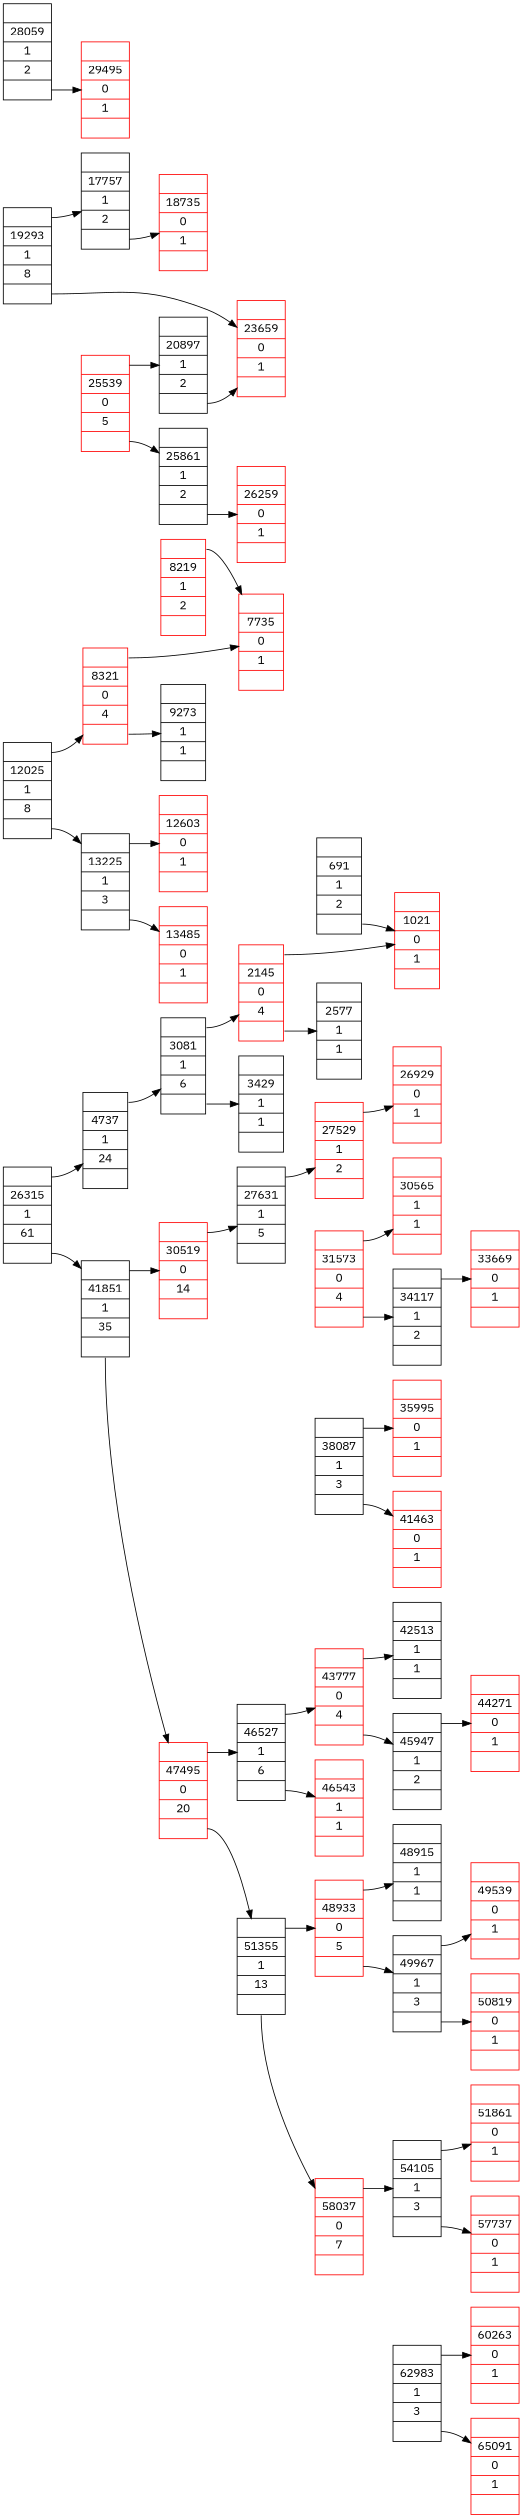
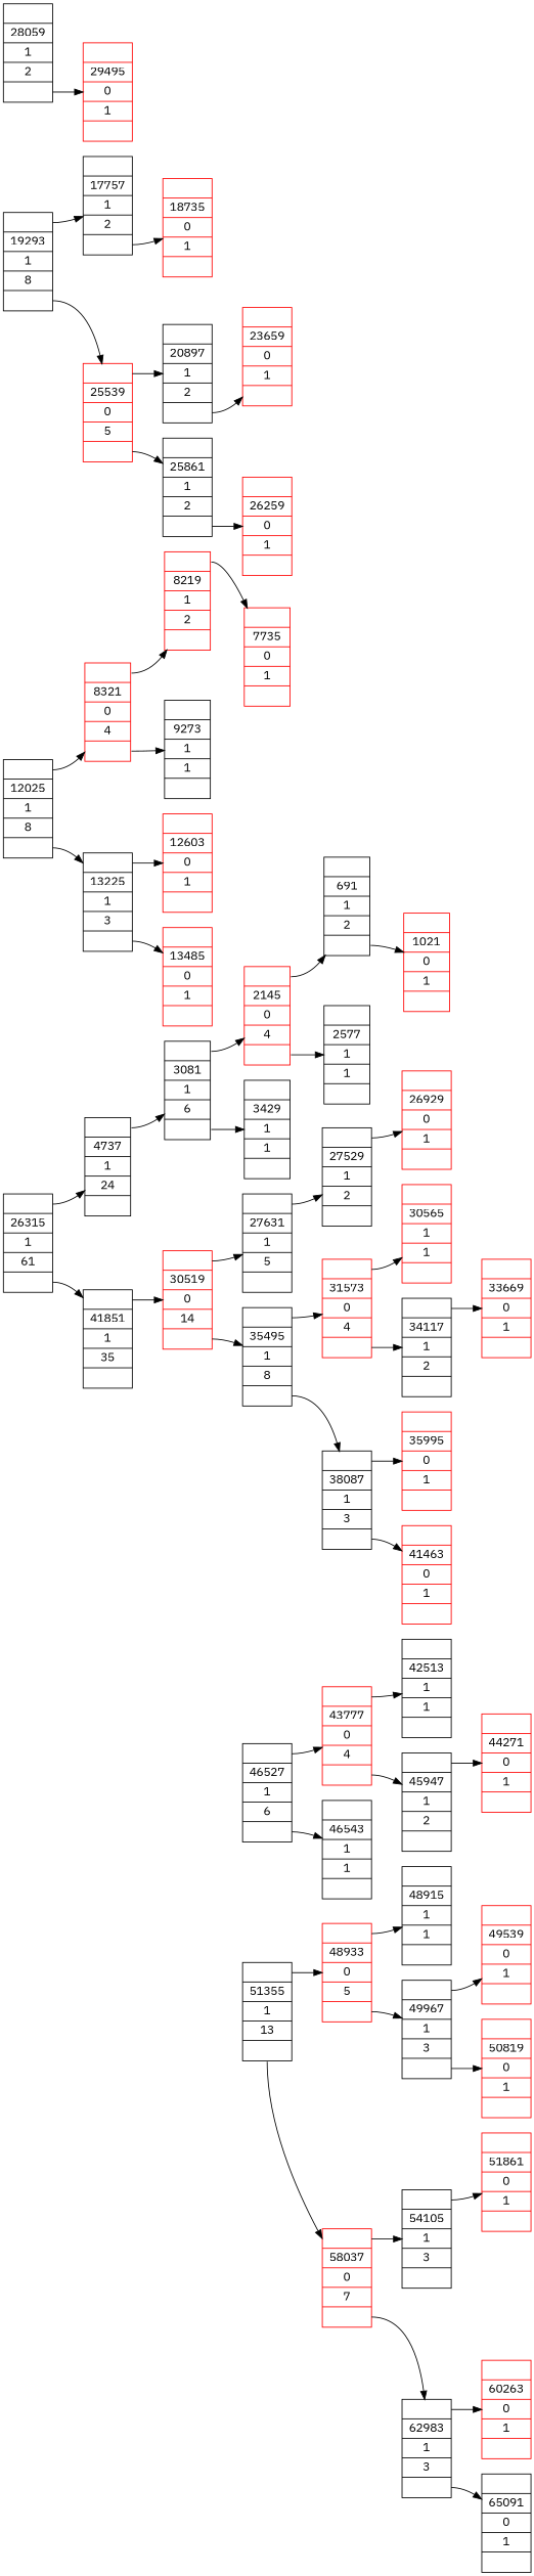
  digraph {
    fontname="IBM Plex Sans"
    rankdir=LR
    node [fontname="IBM Plex Sans" shape=record color=Red]
    edge [fontname="IBM Plex Sans" tailport=0]
    n1 [label="<0>  |<1> 26315|<2> 1|<3> 61|<4> " color=""]
    n2 [label="<0>  |<1> 4737|<2> 1|<3> 24|<4> " color=""]
    n3 [label="<0>  |<1> 41851|<2> 1|<3> 35|<4> " color=""]
    n4 [label="<0>  |<1> 3081|<2> 1|<3> 6|<4> " color=""]
    n5 [label="<0>  |<1> 30519|<2> 0|<3> 14|<4> "]
-   n6 [label="<0>  |<1> 47495|<2> 0|<3> 20|<4> "]
    n7 [label="<0>  |<1> 2145|<2> 0|<3> 4|<4> "]
    n8 [label="<0>  |<1> 3429|<2> 1|<3> 1|<4> " color=""]
    n9 [label="<0>  |<1> 691|<2> 1|<3> 2|<4> " color=""]
    n10 [label="<0>  |<1> 2577|<2> 1|<3> 1|<4> " color=""]
    n11 [label="<0>  |<1> 1021|<2> 0|<3> 1|<4> "]
    n12 [label="<0>  |<1> 12025|<2> 1|<3> 8|<4> " color=""]
    n13 [label="<0>  |<1> 8321|<2> 0|<3> 4|<4> "]
    n14 [label="<0>  |<1> 13225|<2> 1|<3> 3|<4> " color=""]
    n15 [label="<0>  |<1> 19293|<2> 1|<3> 8|<4> " color=""]
    n16 [label="<0>  |<1> 17757|<2> 1|<3> 2|<4> " color=""]
    n17 [label="<0>  |<1> 25539|<2> 0|<3> 5|<4> "]
    n18 [label="<0>  |<1> 8219|<2> 1|<3> 2|<4> "]
    n19 [label="<0>  |<1> 9273|<2> 1|<3> 1|<4> " color=""]
    n20 [label="<0>  |<1> 12603|<2> 0|<3> 1|<4> "]
    n21 [label="<0>  |<1> 13485|<2> 0|<3> 1|<4> "]
    n22 [label="<0>  |<1> 7735|<2> 0|<3> 1|<4> "]
    n23 [label="<0>  |<1> 18735|<2> 0|<3> 1|<4> "]
    n24 [label="<0>  |<1> 20897|<2> 1|<3> 2|<4> " color=""]
    n25 [label="<0>  |<1> 25861|<2> 1|<3> 2|<4> " color=""]
    n26 [label="<0>  |<1> 23659|<2> 0|<3> 1|<4> "]
    n27 [label="<0>  |<1> 26259|<2> 0|<3> 1|<4> "]
    n28 [label="<0>  |<1> 27631|<2> 1|<3> 5|<4> " color=""]
+   n29 [label="<0>  |<1> 35495|<2> 1|<3> 8|<4> " color=""]
    n30 [label="<0>  |<1> 46527|<2> 1|<3> 6|<4> " color=""]
    n31 [label="<0>  |<1> 51355|<2> 1|<3> 13|<4> " color=""]
-   n32 [label="<0>  |<1> 27529|<2> 1|<3> 2|<4> "]
+   n32 [label="<0>  |<1> 27529|<2> 1|<3> 2|<4> " color=""]
    n33 [label="<0>  |<1> 31573|<2> 0|<3> 4|<4> "]
    n34 [label="<0>  |<1> 38087|<2> 1|<3> 3|<4> " color=""]
    n35 [label="<0>  |<1> 26929|<2> 0|<3> 1|<4> "]
    n36 [label="<0>  |<1> 28059|<2> 1|<3> 2|<4> " color=""]
    n37 [label="<0>  |<1> 29495|<2> 0|<3> 1|<4> "]
    n38 [label="<0>  |<1> 30565|<2> 1|<3> 1|<4> "]
    n39 [label="<0>  |<1> 34117|<2> 1|<3> 2|<4> " color=""]
    n40 [label="<0>  |<1> 35995|<2> 0|<3> 1|<4> "]
    n41 [label="<0>  |<1> 41463|<2> 0|<3> 1|<4> "]
    n42 [label="<0>  |<1> 33669|<2> 0|<3> 1|<4> "]
    n43 [label="<0>  |<1> 43777|<2> 0|<3> 4|<4> "]
-   n44 [label="<0>  |<1> 46543|<2> 1|<3> 1|<4> "]
+   n44 [label="<0>  |<1> 46543|<2> 1|<3> 1|<4> " color=""]
    n45 [label="<0>  |<1> 48933|<2> 0|<3> 5|<4> "]
    n46 [label="<0>  |<1> 58037|<2> 0|<3> 7|<4> "]
    n47 [label="<0>  |<1> 42513|<2> 1|<3> 1|<4> " color=""]
    n48 [label="<0>  |<1> 45947|<2> 1|<3> 2|<4> " color=""]
    n49 [label="<0>  |<1> 44271|<2> 0|<3> 1|<4> "]
    n50 [label="<0>  |<1> 48915|<2> 1|<3> 1|<4> " color=""]
    n51 [label="<0>  |<1> 49967|<2> 1|<3> 3|<4> " color=""]
    n52 [label="<0>  |<1> 54105|<2> 1|<3> 3|<4> " color=""]
    n53 [label="<0>  |<1> 62983|<2> 1|<3> 3|<4> " color=""]
    n54 [label="<0>  |<1> 49539|<2> 0|<3> 1|<4> "]
    n55 [label="<0>  |<1> 50819|<2> 0|<3> 1|<4> "]
    n56 [label="<0>  |<1> 51861|<2> 0|<3> 1|<4> "]
-   n57 [label="<0>  |<1> 57737|<2> 0|<3> 1|<4> "]
    n58 [label="<0>  |<1> 60263|<2> 0|<3> 1|<4> "]
-   n59 [label="<0>  |<1> 65091|<2> 0|<3> 1|<4> "]
+   n59 [color=black label="<0>  |<1> 65091|<2> 0|<3> 1|<4> "]
    n1 -> n2
    n1 -> n3 [tailport=4]
    n2 -> n4
    n3 -> n5
-   n3 -> n6 [tailport=4]
    n4 -> n7
    n4 -> n8 [tailport=4]
    n5 -> n28
-   n6 -> n30
-   n6 -> n31 [tailport=4]
-   n7 -> n11
+   n5 -> n29 [tailport=4]
+   n7 -> n9
    n7 -> n10 [tailport=4]
    n9 -> n11 [tailport=4]
    n12 -> n13
    n12 -> n14 [tailport=4]
-   n13 -> n22
+   n13 -> n18
    n13 -> n19 [tailport=4]
    n14 -> n20
    n14 -> n21 [tailport=4]
    n15 -> n16
-   n15 -> n26 [tailport=4]
+   n15 -> n17 [tailport=4]
    n16 -> n23 [tailport=4]
    n17 -> n24
    n17 -> n25 [tailport=4]
    n18 -> n22
    n24 -> n26 [tailport=4]
    n25 -> n27 [tailport=4]
    n28 -> n32
+   n29 -> n33
+   n29 -> n34 [tailport=4]
    n30 -> n43
    n30 -> n44 [tailport=4]
    n31 -> n45
    n31 -> n46 [tailport=4]
    n32 -> n35
    n33 -> n38
    n33 -> n39 [tailport=4]
    n34 -> n40
    n34 -> n41 [tailport=4]
    n36 -> n37 [tailport=4]
    n39 -> n42
    n43 -> n47
    n43 -> n48 [tailport=4]
    n45 -> n50
    n45 -> n51 [tailport=4]
    n46 -> n52
+   n46 -> n53 [tailport=4]
    n48 -> n49
    n51 -> n54
    n51 -> n55 [tailport=4]
    n52 -> n56
-   n52 -> n57 [tailport=4]
    n53 -> n58
    n53 -> n59 [tailport=4]
  }
